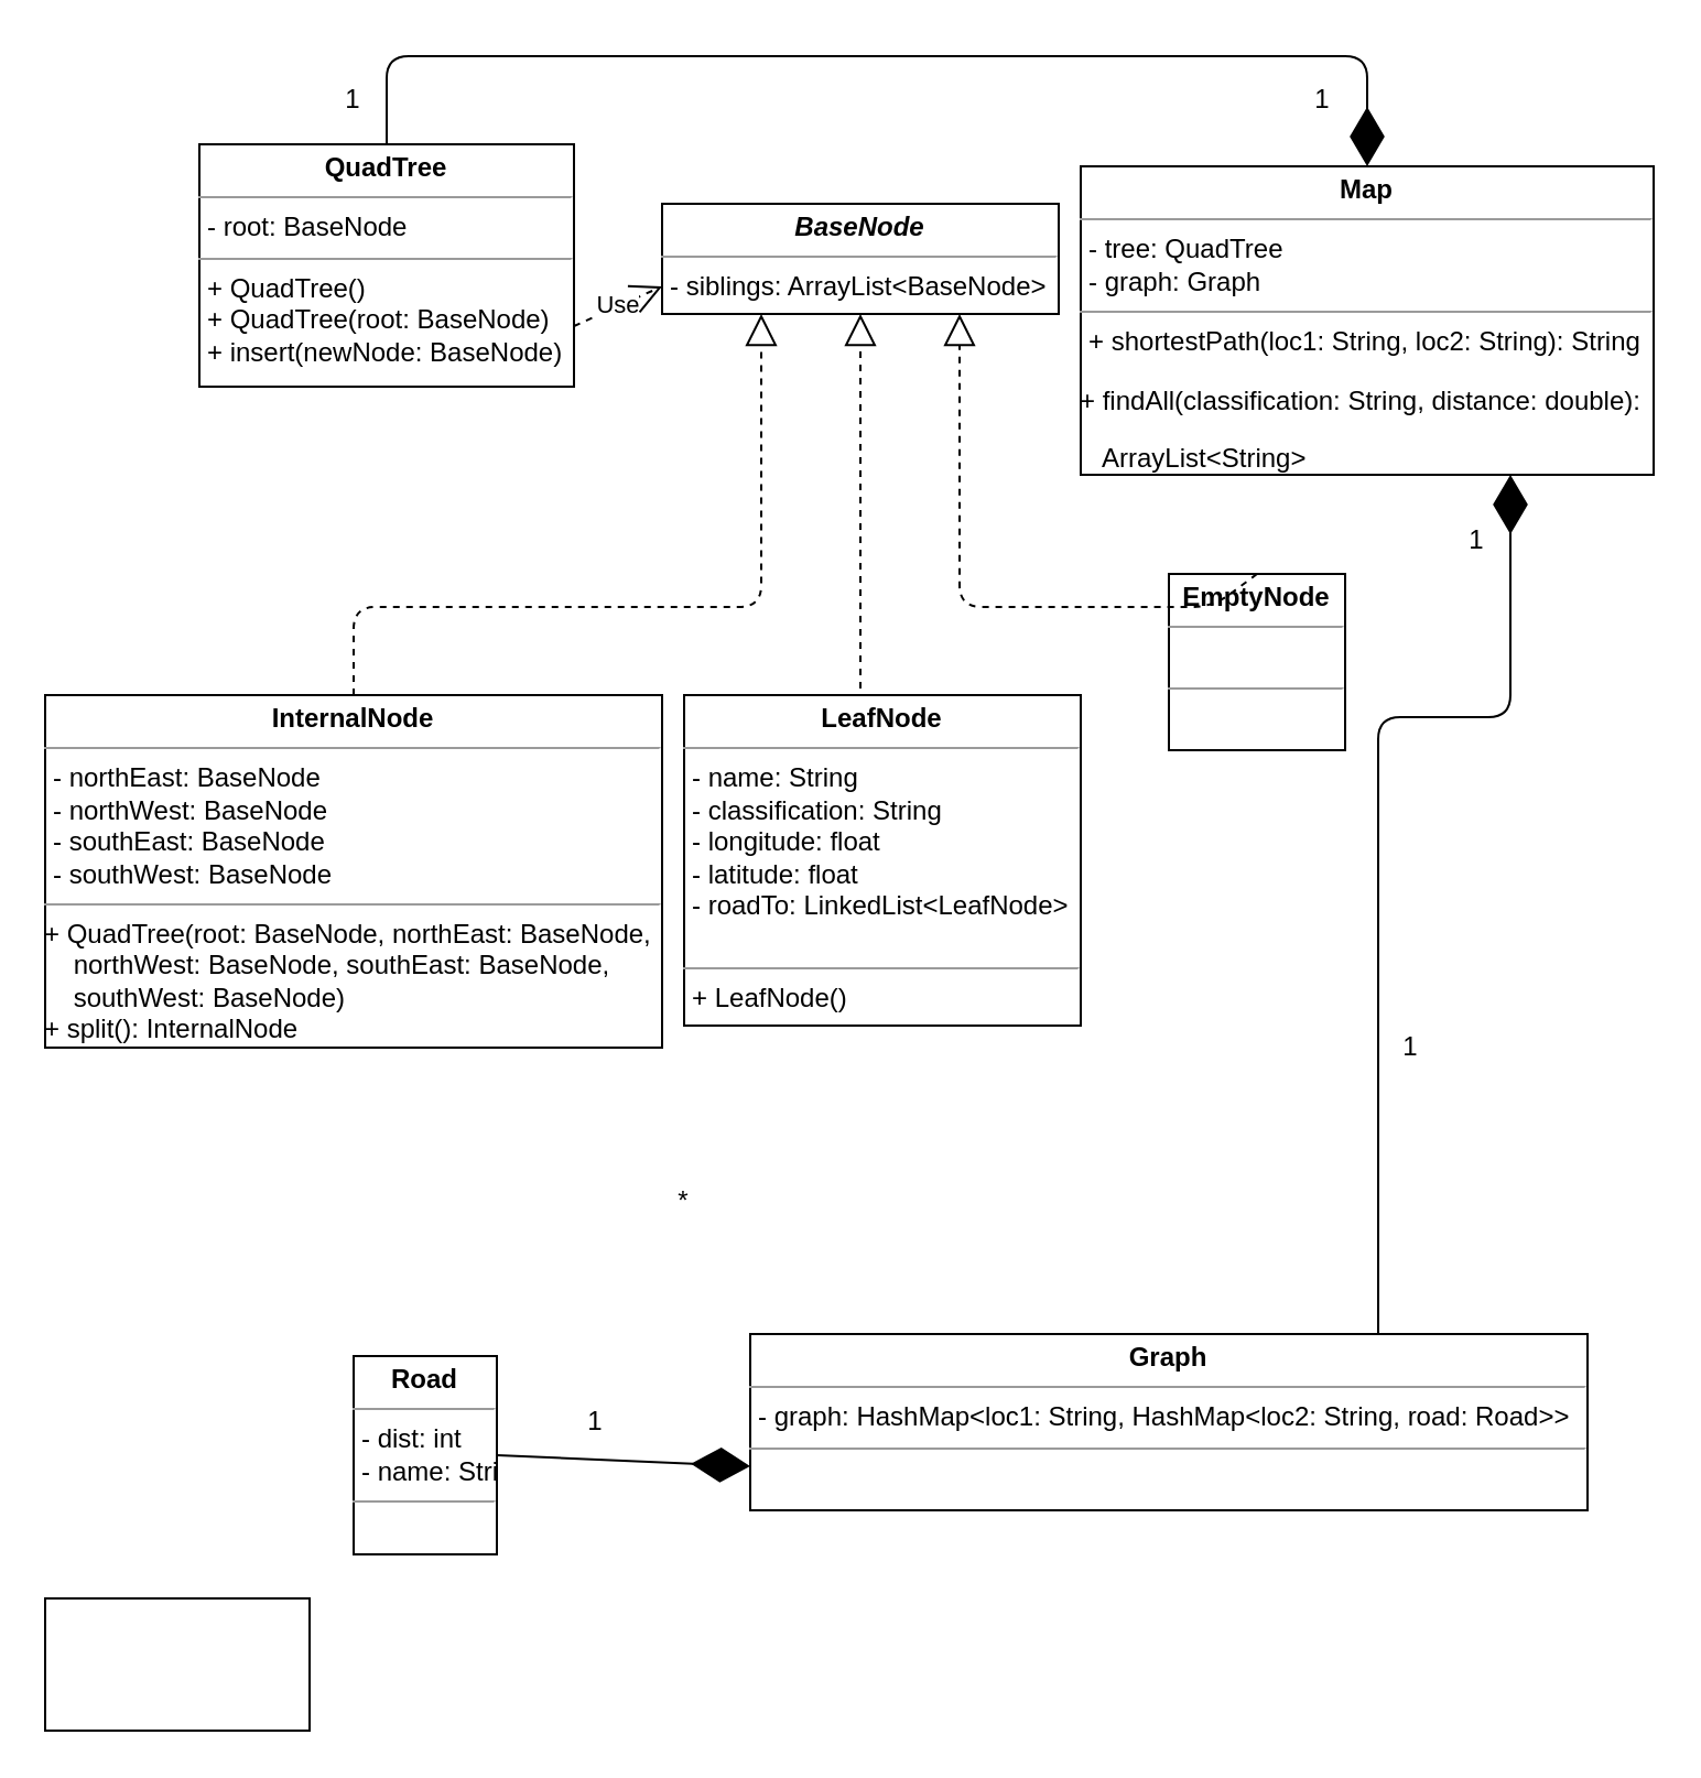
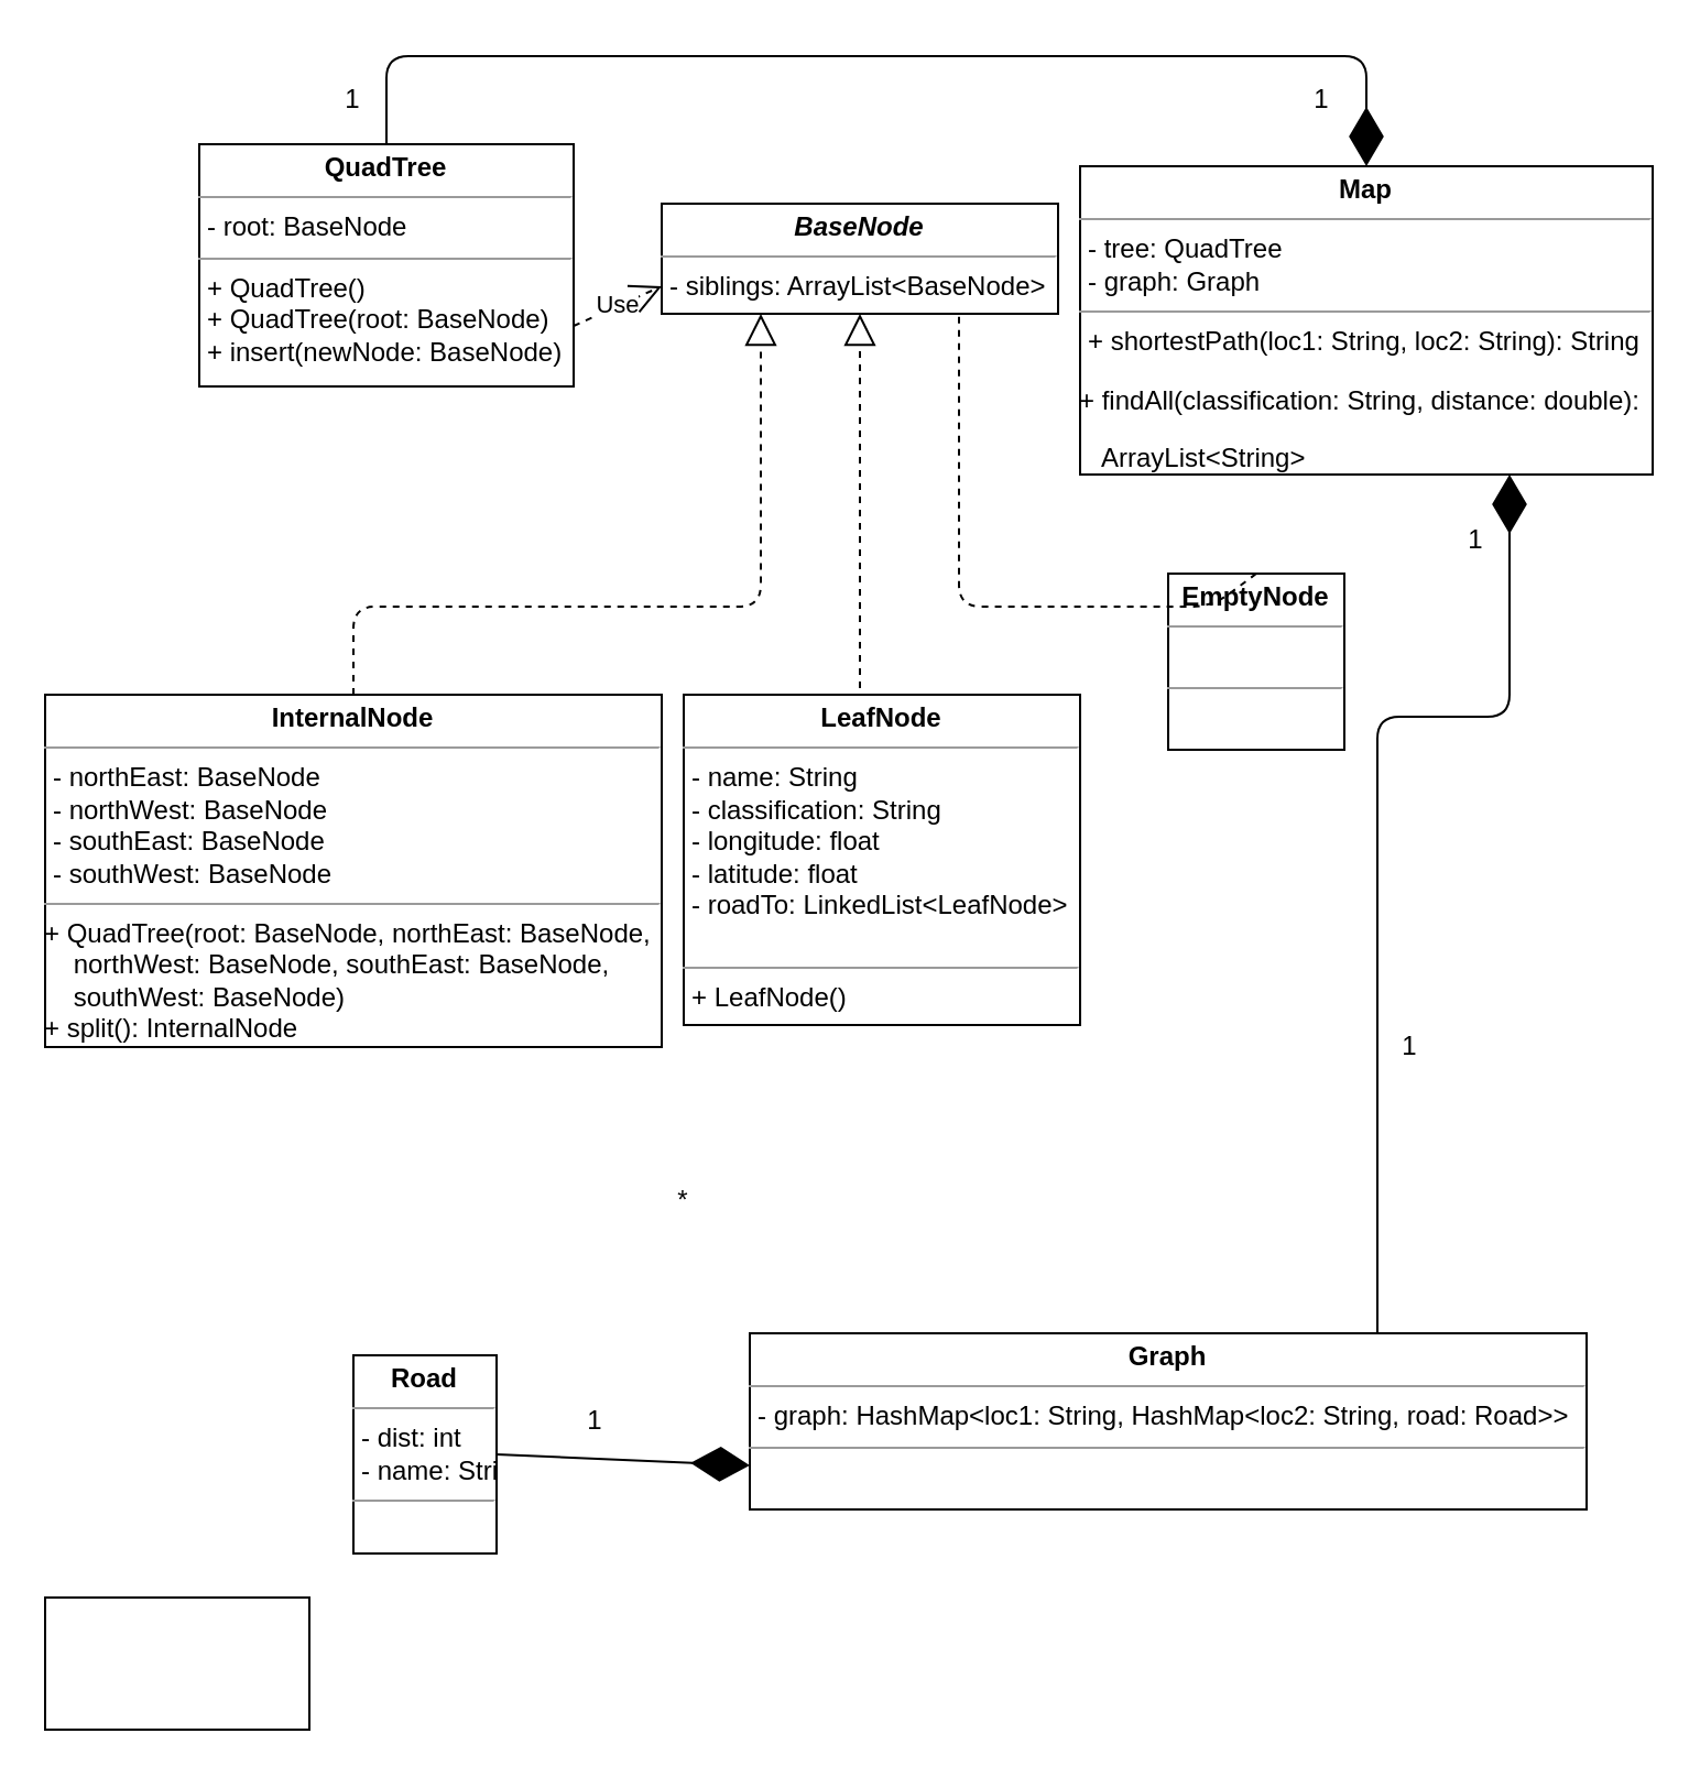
  <mxCell id="0" />
  <mxCell id="1" parent="0" />
  <mxCell id="2" value="&lt;p style=&quot;margin: 0px ; margin-top: 4px ; text-align: center&quot;&gt;&lt;b&gt;QuadTree&lt;/b&gt;&lt;/p&gt;&lt;hr size=&quot;1&quot;&gt;&lt;p style=&quot;margin: 0px ; margin-left: 4px&quot;&gt;- root: BaseNode&lt;br&gt;&lt;/p&gt;&lt;hr size=&quot;1&quot;&gt;&lt;p style=&quot;margin: 0px ; margin-left: 4px&quot;&gt;+ QuadTree()&lt;/p&gt;&lt;p style=&quot;margin: 0px ; margin-left: 4px&quot;&gt;+ QuadTree(root: BaseNode)&lt;/p&gt;&lt;p style=&quot;margin: 0px ; margin-left: 4px&quot;&gt;+ insert(newNode: BaseNode)&lt;/p&gt;&lt;p style=&quot;margin: 0px ; margin-left: 4px&quot;&gt;&lt;br&gt;&lt;/p&gt;&lt;p style=&quot;margin: 0px ; margin-left: 4px&quot;&gt;&lt;br&gt;&lt;/p&gt;&lt;p style=&quot;margin: 0px ; margin-left: 4px&quot;&gt;&lt;br&gt;&lt;/p&gt;&lt;p style=&quot;margin: 0px ; margin-left: 4px&quot;&gt;&lt;br&gt;&lt;/p&gt;" style="verticalAlign=top;align=left;overflow=fill;fontSize=12;fontFamily=Helvetica;html=1;rounded=0;shadow=0;comic=0;labelBackgroundColor=none;strokeColor=#000000;strokeWidth=1;fillColor=#ffffff;" parent="1" vertex="1"><mxGeometry x="90" y="60" width="170" height="110" as="geometry" /></mxCell>
  <mxCell id="3" value="&lt;p style=&quot;margin: 0px ; margin-top: 4px ; text-align: center&quot;&gt;&lt;b&gt;LeafNode&lt;/b&gt;&lt;/p&gt;&lt;hr size=&quot;1&quot;&gt;&lt;p style=&quot;margin: 0px ; margin-left: 4px&quot;&gt;- name: String&lt;/p&gt;&lt;p style=&quot;margin: 0px ; margin-left: 4px&quot;&gt;- classification: String&lt;/p&gt;&lt;p style=&quot;margin: 0px ; margin-left: 4px&quot;&gt;- longitude: float&lt;/p&gt;&lt;p style=&quot;margin: 0px ; margin-left: 4px&quot;&gt;- latitude: float&lt;/p&gt;&lt;p style=&quot;margin: 0px ; margin-left: 4px&quot;&gt;- roadTo: LinkedList&amp;lt;LeafNode&amp;gt;&lt;/p&gt;&lt;br&gt;&lt;hr size=&quot;1&quot;&gt;&lt;p style=&quot;margin: 0px ; margin-left: 4px&quot;&gt;+ LeafNode()&lt;/p&gt;&lt;p style=&quot;margin: 0px ; margin-left: 4px&quot;&gt;&lt;br&gt;&lt;/p&gt;" style="verticalAlign=top;align=left;overflow=fill;fontSize=12;fontFamily=Helvetica;html=1;rounded=0;shadow=0;comic=0;labelBackgroundColor=none;strokeColor=#000000;strokeWidth=1;fillColor=#ffffff;" parent="1" vertex="1"><mxGeometry x="310" y="310" width="180" height="150" as="geometry" /></mxCell>
  <mxCell id="4" value="&lt;p style=&quot;margin: 0px ; margin-top: 4px ; text-align: center&quot;&gt;&lt;b&gt;InternalNode&lt;/b&gt;&lt;/p&gt;&lt;hr size=&quot;1&quot;&gt;&lt;p style=&quot;margin: 0px ; margin-left: 4px&quot;&gt;- northEast: BaseNode&lt;br&gt;&lt;/p&gt;&lt;p style=&quot;margin: 0px ; margin-left: 4px&quot;&gt;- northWest: BaseNode&lt;br&gt;&lt;/p&gt;&lt;p style=&quot;margin: 0px ; margin-left: 4px&quot;&gt;- southEast: BaseNode&lt;br&gt;&lt;/p&gt;&lt;p style=&quot;margin: 0px ; margin-left: 4px&quot;&gt;- southWest: BaseNode&lt;br&gt;&lt;/p&gt;&lt;hr size=&quot;1&quot;&gt;+ QuadTree(root: BaseNode, northEast: BaseNode,&lt;br&gt;&amp;nbsp; &amp;nbsp; northWest: BaseNode, southEast: BaseNode,&lt;br&gt;&amp;nbsp; &amp;nbsp; southWest: BaseNode)&lt;br&gt;+ split(): InternalNode&lt;br&gt;" style="verticalAlign=top;align=left;overflow=fill;fontSize=12;fontFamily=Helvetica;html=1;rounded=0;shadow=0;comic=0;labelBackgroundColor=none;strokeColor=#000000;strokeWidth=1;fillColor=#ffffff;" parent="1" vertex="1"><mxGeometry x="20" y="310" width="280" height="160" as="geometry" /></mxCell>
  <mxCell id="5" value="&lt;p style=&quot;margin: 0px ; margin-top: 4px ; text-align: center&quot;&gt;&lt;b&gt;&lt;i&gt;BaseNode&lt;/i&gt;&lt;/b&gt;&lt;/p&gt;&lt;hr size=&quot;1&quot;&gt;&lt;p style=&quot;margin: 0px ; margin-left: 4px&quot;&gt;- siblings: ArrayList&amp;lt;BaseNode&amp;gt;&lt;/p&gt;&lt;hr size=&quot;1&quot;&gt;&lt;p style=&quot;margin: 0px ; margin-left: 4px&quot;&gt;&lt;br&gt;&lt;/p&gt;" style="verticalAlign=top;align=left;overflow=fill;fontSize=12;fontFamily=Helvetica;html=1;rounded=0;shadow=0;comic=0;labelBackgroundColor=none;strokeColor=#000000;strokeWidth=1;fillColor=#ffffff;" parent="1" vertex="1"><mxGeometry x="300" y="87" width="180" height="50" as="geometry" /></mxCell>
  <mxCell id="6" value="" style="endArrow=block;dashed=1;endFill=0;endSize=12;html=1;exitX=0.5;exitY=0;exitDx=0;exitDy=0;entryX=0.25;entryY=1;entryDx=0;entryDy=0;" parent="1" source="4" target="5" edge="1"><mxGeometry width="160" relative="1" as="geometry"><mxPoint x="0" y="480" as="sourcePoint" /><mxPoint x="160" y="480" as="targetPoint" /><Array as="points"><mxPoint x="160" y="270" /><mxPoint x="345" y="270" /></Array></mxGeometry></mxCell>
  <mxCell id="7" value="" style="endArrow=block;dashed=1;endFill=0;endSize=12;html=1;entryX=0.5;entryY=1;entryDx=0;entryDy=0;" parent="1" target="5" edge="1"><mxGeometry width="160" relative="1" as="geometry"><mxPoint x="390" y="307" as="sourcePoint" /><mxPoint x="415" y="237" as="targetPoint" /></mxGeometry></mxCell>
  <mxCell id="8" value="&lt;p style=&quot;margin: 0px ; margin-top: 4px ; text-align: center&quot;&gt;&lt;b&gt;EmptyNode&lt;/b&gt;&lt;/p&gt;&lt;hr size=&quot;1&quot;&gt;&lt;p style=&quot;margin: 0px ; margin-left: 4px&quot;&gt;&lt;br&gt;&lt;/p&gt;&lt;hr size=&quot;1&quot;&gt;&lt;p style=&quot;margin: 0px ; margin-left: 4px&quot;&gt;&lt;br&gt;&lt;/p&gt;" style="verticalAlign=top;align=left;overflow=fill;fontSize=12;fontFamily=Helvetica;html=1;rounded=0;shadow=0;comic=0;labelBackgroundColor=none;strokeColor=#000000;strokeWidth=1;fillColor=#ffffff;" parent="1" vertex="1"><mxGeometry x="530" y="255" width="80" height="80" as="geometry" /></mxCell>
- <mxCell id="9" value="" style="endArrow=block;dashed=1;endFill=0;endSize=12;html=1;exitX=0.5;exitY=0;exitDx=0;exitDy=0;entryX=0.75;entryY=1;entryDx=0;entryDy=0;" parent="1" source="8" target="5" edge="1"><mxGeometry width="160" relative="1" as="geometry"><mxPoint x="280" y="323" as="sourcePoint" /><mxPoint x="473" y="240" as="targetPoint" /><Array as="points"><mxPoint x="550" y="270" /><mxPoint x="435" y="270" /></Array></mxGeometry></mxCell>
+ <mxCell id="9" value="" style="endArrow=none;dashed=1;endFill=0;endSize=12;html=1;exitX=0.5;exitY=0;exitDx=0;exitDy=0;entryX=0.75;entryY=1;entryDx=0;entryDy=0;" parent="1" source="8" target="5" edge="1"><mxGeometry width="160" relative="1" as="geometry"><mxPoint x="280" y="323" as="sourcePoint" /><mxPoint x="473" y="240" as="targetPoint" /><Array as="points"><mxPoint x="550" y="270" /><mxPoint x="435" y="270" /></Array></mxGeometry></mxCell>
  <mxCell id="10" value="&lt;p style=&quot;margin: 0px ; margin-top: 4px ; text-align: center&quot;&gt;&lt;b&gt;Graph&lt;/b&gt;&lt;/p&gt;&lt;hr size=&quot;1&quot;&gt;&lt;p style=&quot;margin: 0px ; margin-left: 4px&quot;&gt;- graph: HashMap&amp;lt;loc1: String, HashMap&amp;lt;loc2: String, road: Road&amp;gt;&amp;gt;&lt;br&gt;&lt;/p&gt;&lt;hr size=&quot;1&quot;&gt;&lt;br&gt;" style="verticalAlign=top;align=left;overflow=fill;fontSize=12;fontFamily=Helvetica;html=1;rounded=0;shadow=0;comic=0;labelBackgroundColor=none;strokeColor=#000000;strokeWidth=1;fillColor=#ffffff;" parent="1" vertex="1"><mxGeometry x="340" y="600" width="380" height="80" as="geometry" /></mxCell>
  <mxCell id="11" value="&lt;p style=&quot;margin: 0px ; margin-top: 4px ; text-align: center&quot;&gt;&lt;b&gt;Road&lt;/b&gt;&lt;/p&gt;&lt;hr size=&quot;1&quot;&gt;&lt;p style=&quot;margin: 0px ; margin-left: 4px&quot;&gt;- dist: int&lt;br&gt;&lt;/p&gt;&lt;p style=&quot;margin: 0px ; margin-left: 4px&quot;&gt;- name: String&lt;/p&gt;&lt;hr size=&quot;1&quot;&gt;&lt;p style=&quot;margin: 0px ; margin-left: 4px&quot;&gt;&lt;br&gt;&lt;/p&gt;" style="verticalAlign=top;align=left;overflow=fill;fontSize=12;fontFamily=Helvetica;html=1;rounded=0;shadow=0;comic=0;labelBackgroundColor=none;strokeColor=#000000;strokeWidth=1;fillColor=#ffffff;" parent="1" vertex="1"><mxGeometry x="160" y="610" width="65" height="90" as="geometry" /></mxCell>
  <mxCell id="12" value="Use" style="endArrow=open;endSize=12;dashed=1;html=1;exitX=1;exitY=0.75;exitDx=0;exitDy=0;entryX=0;entryY=0.75;entryDx=0;entryDy=0;" parent="1" source="2" target="5" edge="1"><mxGeometry width="160" relative="1" as="geometry"><mxPoint x="170" y="220" as="sourcePoint" /><mxPoint x="330" y="220" as="targetPoint" /></mxGeometry></mxCell>
  <mxCell id="13" value="&lt;p style=&quot;margin: 0px ; margin-top: 4px ; text-align: center&quot;&gt;&lt;b&gt;Map&lt;/b&gt;&lt;/p&gt;&lt;hr size=&quot;1&quot;&gt;&lt;p style=&quot;margin: 0px ; margin-left: 4px&quot;&gt;- tree: QuadTree&lt;br&gt;&lt;/p&gt;&lt;p style=&quot;margin: 0px ; margin-left: 4px&quot;&gt;- graph: Graph&lt;/p&gt;&lt;hr size=&quot;1&quot;&gt;&lt;p style=&quot;margin: 0px ; margin-left: 4px&quot;&gt;+ shortestPath(loc1: String, loc2: String): String&lt;/p&gt;&lt;p&gt;+ findAll(classification: String, distance: double):&lt;/p&gt;&lt;p&gt;&amp;nbsp; &amp;nbsp;ArrayList&amp;lt;String&amp;gt;&lt;/p&gt;&lt;p&gt;+ findNearest(classification: String):&lt;/p&gt;&lt;p&gt;&amp;nbsp; &amp;nbsp;String&lt;/p&gt;" style="verticalAlign=top;align=left;overflow=fill;fontSize=12;fontFamily=Helvetica;html=1;rounded=0;shadow=0;comic=0;labelBackgroundColor=none;strokeColor=#000000;strokeWidth=1;fillColor=#ffffff;" parent="1" vertex="1"><mxGeometry x="490" y="70" width="260" height="140" as="geometry" /></mxCell>
  <mxCell id="14" value="" style="endArrow=diamondThin;endFill=1;endSize=24;html=1;exitX=0.75;exitY=0;exitDx=0;exitDy=0;entryX=0.75;entryY=1;entryDx=0;entryDy=0;" parent="1" source="10" target="13" edge="1"><mxGeometry width="160" relative="1" as="geometry"><mxPoint x="470" y="230" as="sourcePoint" /><mxPoint x="640" y="280" as="targetPoint" /><Array as="points"><mxPoint x="625" y="320" /><mxPoint x="685" y="320" /></Array></mxGeometry></mxCell>
  <mxCell id="15" value="" style="endArrow=diamondThin;endFill=1;endSize=24;html=1;entryX=0.5;entryY=0;entryDx=0;entryDy=0;exitX=0.5;exitY=0;exitDx=0;exitDy=0;" parent="1" source="2" target="13" edge="1"><mxGeometry width="160" relative="1" as="geometry"><mxPoint x="470" y="475.5" as="sourcePoint" /><mxPoint x="529" y="144.5" as="targetPoint" /><Array as="points"><mxPoint x="175" y="20" /><mxPoint x="620" y="20" /></Array></mxGeometry></mxCell>
  <mxCell id="16" value="1" style="text;html=1;strokeColor=none;fillColor=none;align=center;verticalAlign=middle;whiteSpace=wrap;rounded=0;" parent="1" vertex="1"><mxGeometry x="660" y="230" width="20" height="20" as="geometry" /></mxCell>
  <mxCell id="17" value="1" style="text;html=1;strokeColor=none;fillColor=none;align=center;verticalAlign=middle;whiteSpace=wrap;rounded=0;" parent="1" vertex="1"><mxGeometry x="590" y="30" width="20" height="20" as="geometry" /></mxCell>
  <mxCell id="18" value="1" style="text;html=1;strokeColor=none;fillColor=none;align=center;verticalAlign=middle;whiteSpace=wrap;rounded=0;" parent="1" vertex="1"><mxGeometry x="630" y="460" width="20" height="20" as="geometry" /></mxCell>
  <mxCell id="19" value="1" style="text;html=1;strokeColor=none;fillColor=none;align=center;verticalAlign=middle;whiteSpace=wrap;rounded=0;" parent="1" vertex="1"><mxGeometry x="150" y="30" width="20" height="20" as="geometry" /></mxCell>
  <mxCell id="20" value="" style="endArrow=diamondThin;endFill=1;endSize=24;html=1;entryX=0;entryY=0.75;entryDx=0;entryDy=0;exitX=1;exitY=0.5;exitDx=0;exitDy=0;" parent="1" source="11" target="10" edge="1"><mxGeometry width="160" relative="1" as="geometry"><mxPoint x="281" y="711" as="sourcePoint" /><mxPoint x="340" y="380" as="targetPoint" /></mxGeometry></mxCell>
  <mxCell id="21" value="*" style="text;html=1;strokeColor=none;fillColor=none;align=center;verticalAlign=middle;whiteSpace=wrap;rounded=0;" parent="1" vertex="1"><mxGeometry x="300" y="530" width="20" height="20" as="geometry" /></mxCell>
  <mxCell id="22" value="1" style="text;html=1;strokeColor=none;fillColor=none;align=center;verticalAlign=middle;whiteSpace=wrap;rounded=0;" parent="1" vertex="1"><mxGeometry x="260" y="630" width="20" height="20" as="geometry" /></mxCell>
  <mxCell id="23" value="" style="rounded=0;whiteSpace=wrap;html=1;" parent="1" vertex="1"><mxGeometry x="20" y="720" width="120" height="60" as="geometry" /></mxCell>
